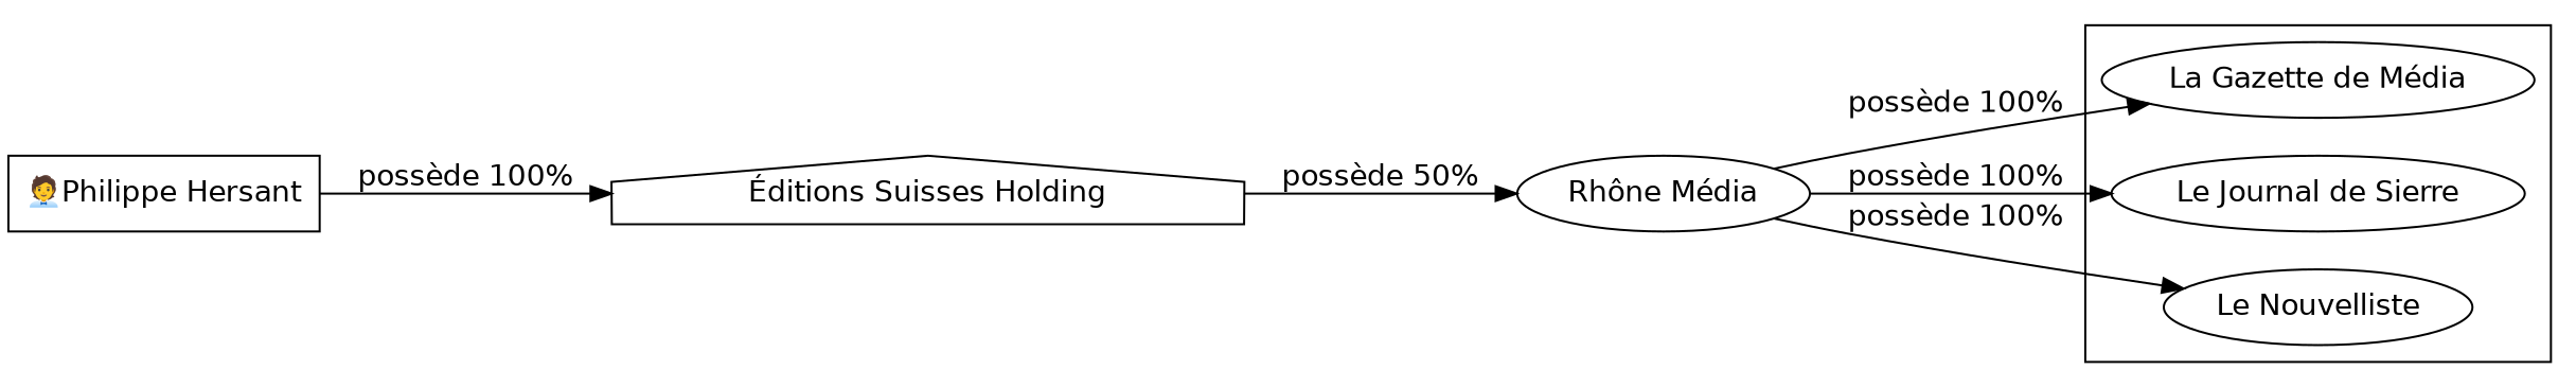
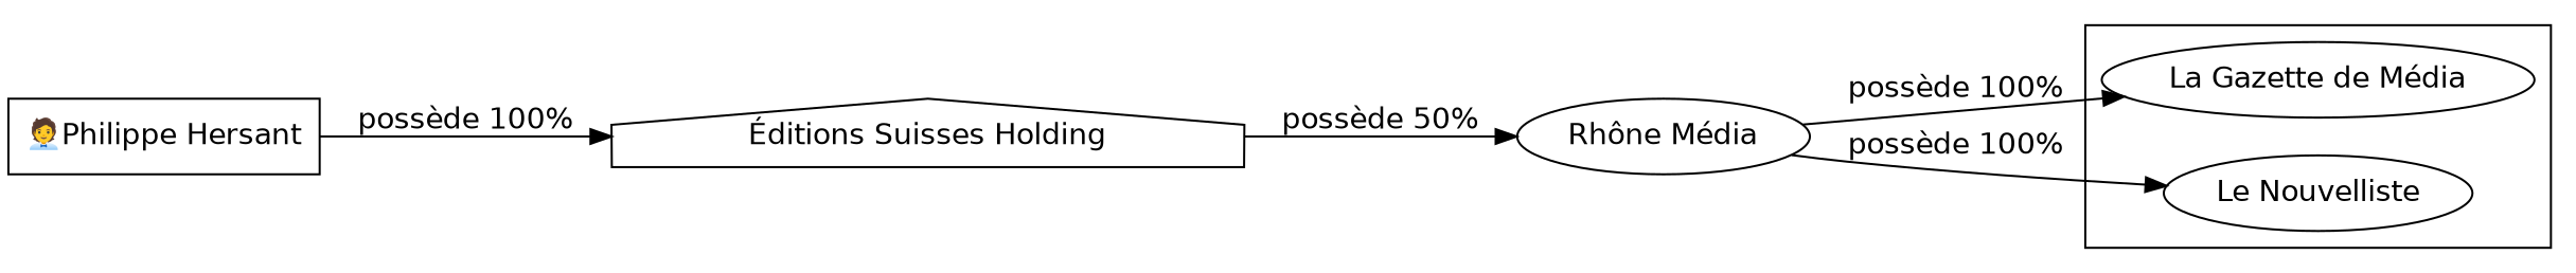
  digraph {
    fontname="DejaVu Sans"
    rankdir=LR
    node [fontname="DejaVu Sans"]
    edge [fontname="DejaVu Sans"]
    n1 [label="La Gazette de Média"]
-   n2 [label="Le Journal de Sierre"]
    n3 [label="Le Nouvelliste"]
    n4 [label="🧑‍💼Philippe Hersant" shape=box]
    n5 [label="Éditions Suisses Holding" shape=house]
    n6 [label="Rhône Média" shape=ellipse]
    subgraph cluster_1 {
      n1
-     n2
      n3
    }
    subgraph sub_2 {
      n4
    }
    n4 -> n5 [label="possède 100%"]
    n5 -> n6 [label="possède 50%"]
    n6 -> n1 [label="possède 100%"]
-   n6 -> n2 [label="possède 100%"]
    n6 -> n3 [label="possède 100%"]
  }
